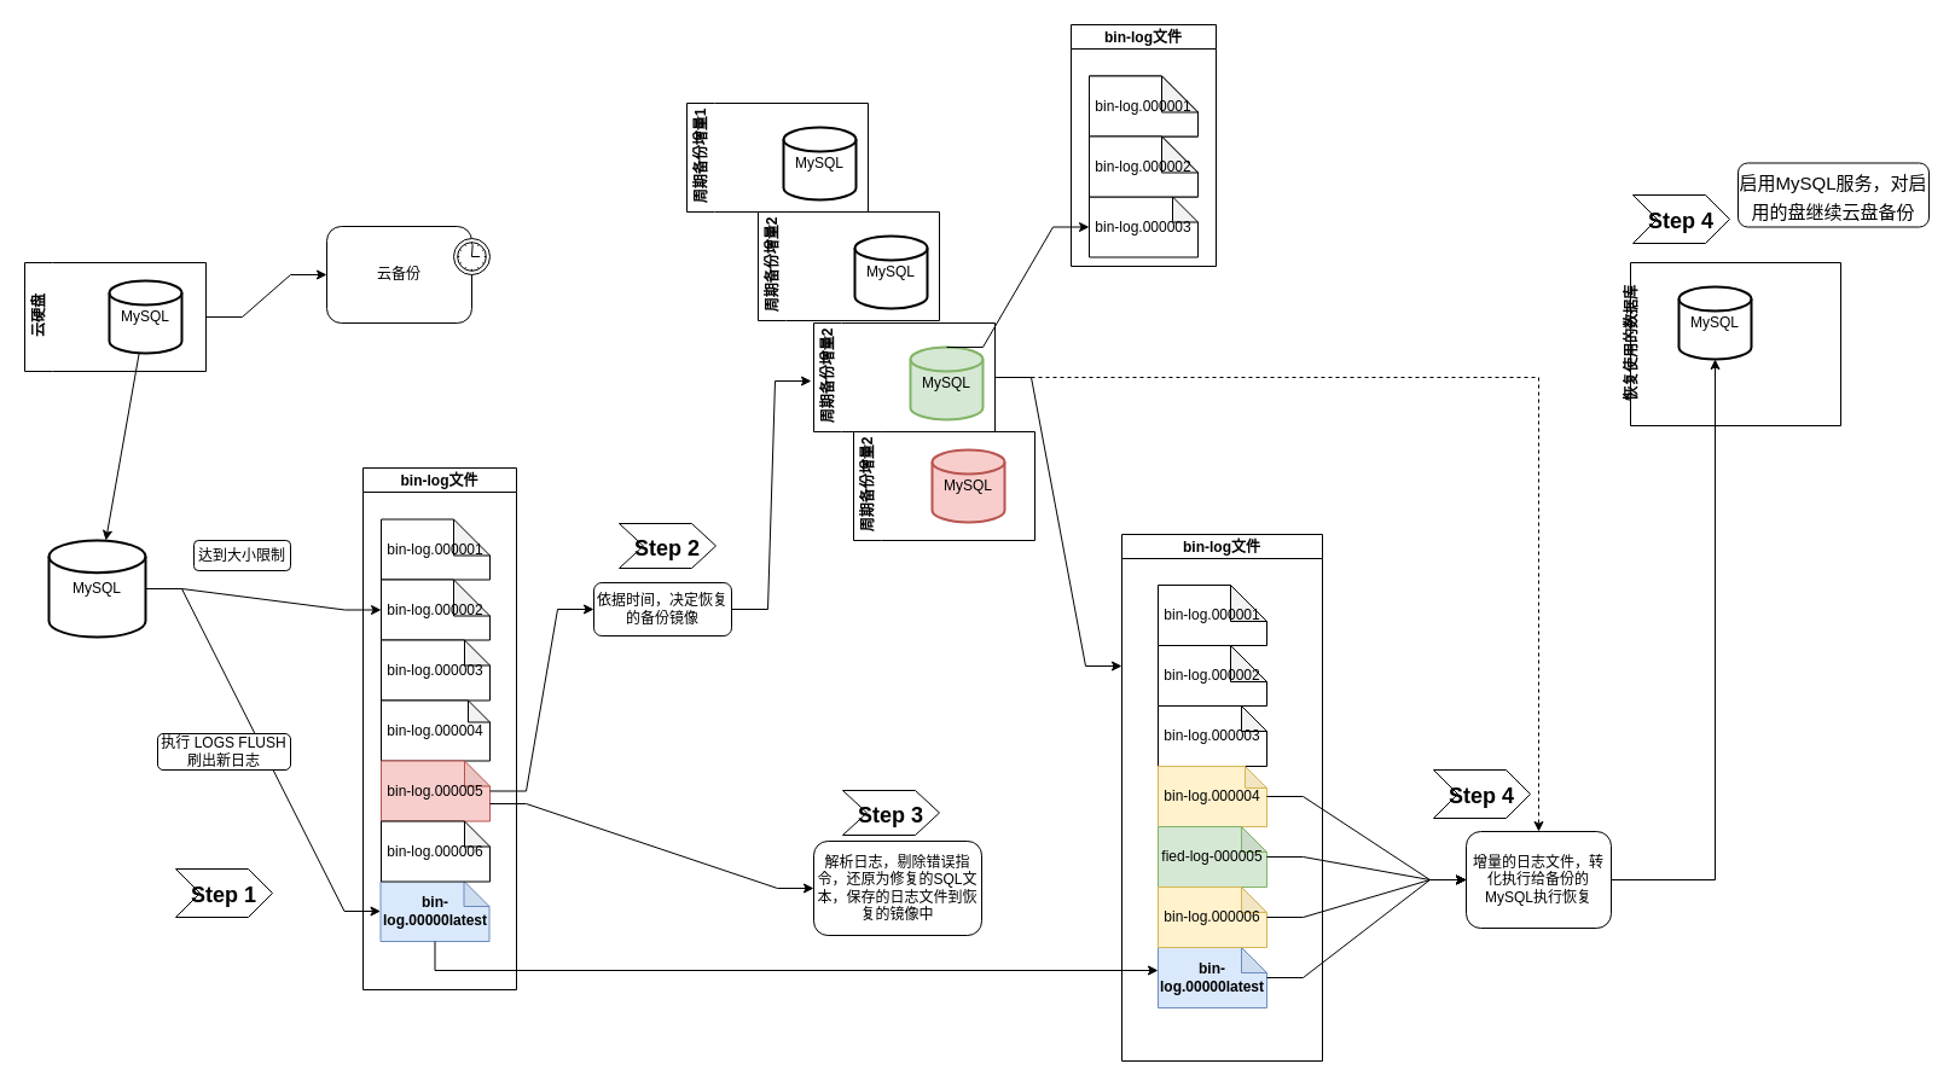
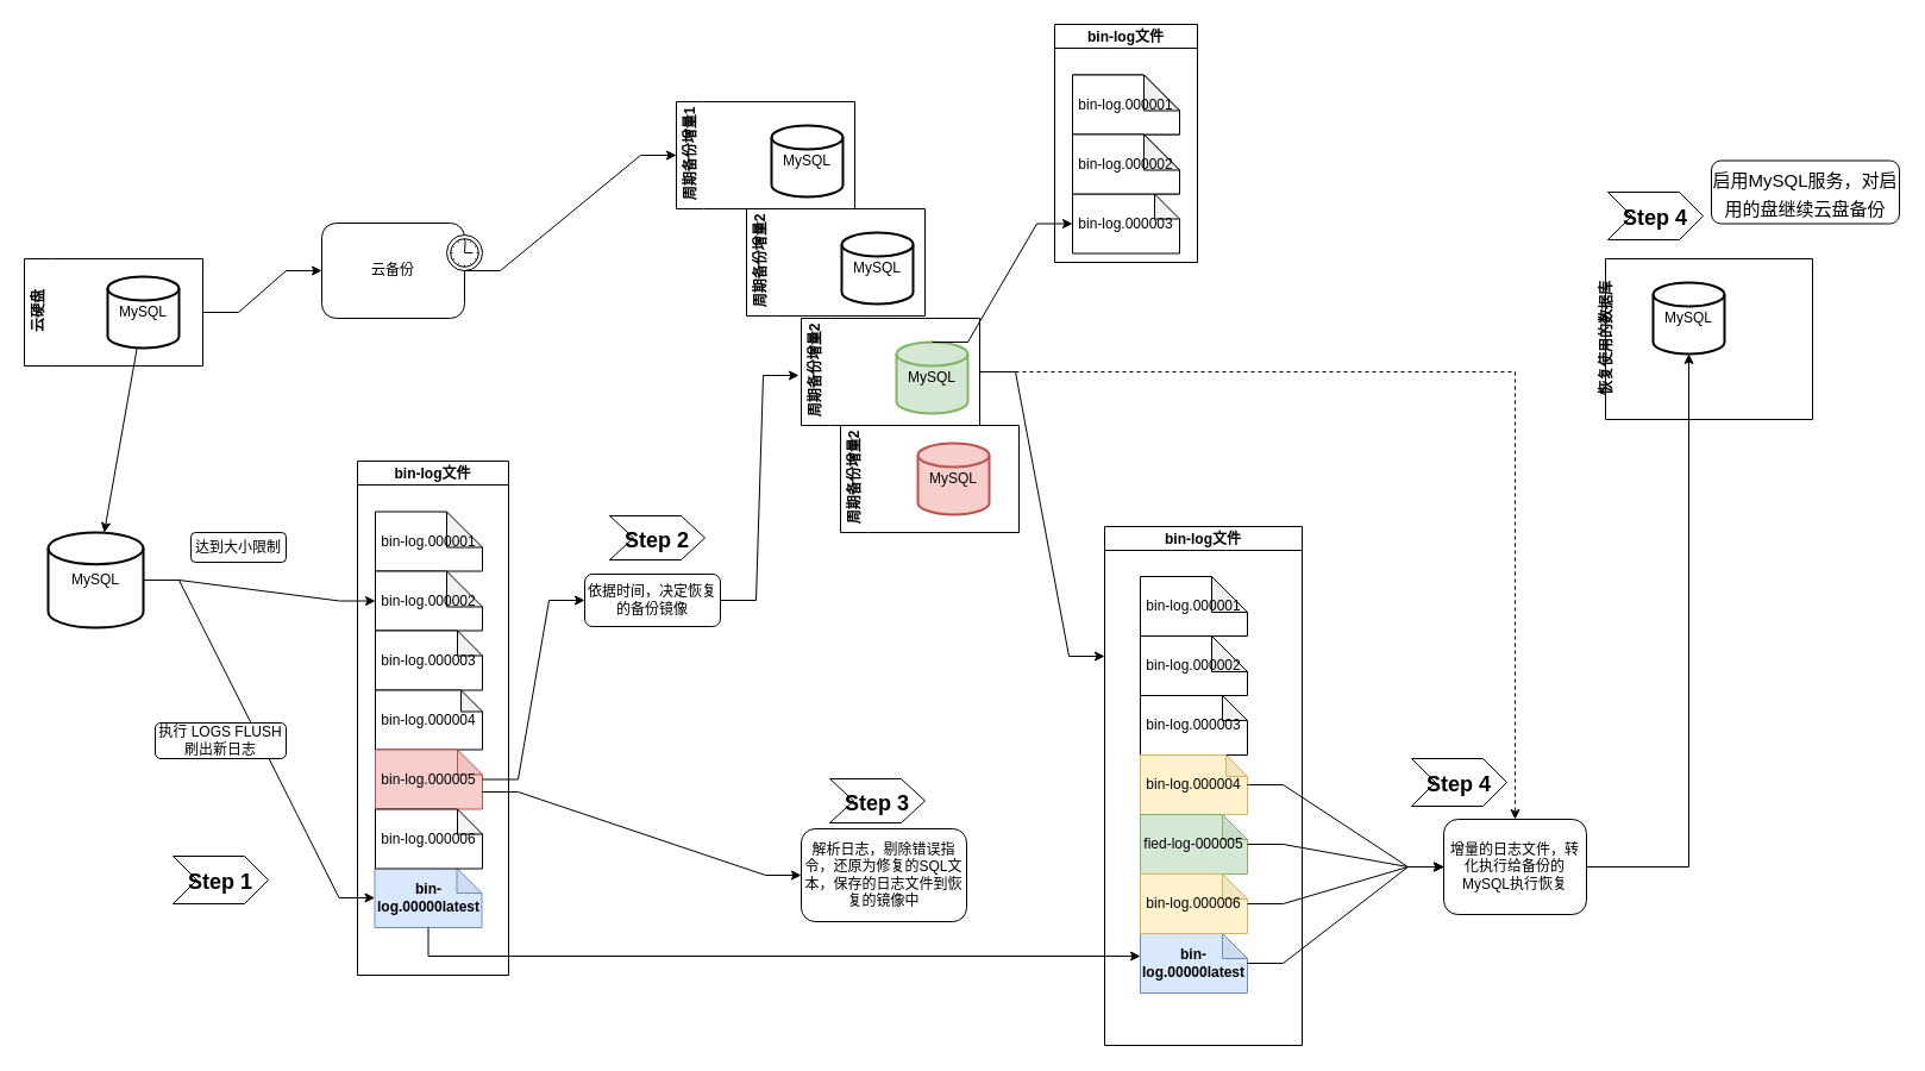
  <mxCell id="0" />
  <mxCell id="1" parent="0" />
  <mxCell id="2" style="edgeStyle=entityRelationEdgeStyle;rounded=0;orthogonalLoop=1;jettySize=auto;html=1;" parent="1" source="3" target="6" edge="1"><mxGeometry relative="1" as="geometry" /></mxCell>
  <mxCell id="3" value="云硬盘" style="swimlane;html=1;horizontal=0;swimlaneLine=0;" parent="1" vertex="1"><mxGeometry x="20" y="217" width="150" height="90" as="geometry" /></mxCell>
  <mxCell id="4" value="MySQL" style="strokeWidth=2;html=1;shape=mxgraph.flowchart.database;whiteSpace=wrap;" parent="3" vertex="1"><mxGeometry x="70" y="15" width="60" height="60" as="geometry" /></mxCell>
+ <mxCell id="5" style="edgeStyle=entityRelationEdgeStyle;rounded=0;orthogonalLoop=1;jettySize=auto;html=1;entryX=0;entryY=0.5;entryDx=0;entryDy=0;" parent="1" source="6" target="8" edge="1"><mxGeometry relative="1" as="geometry" /></mxCell>
  <mxCell id="6" value="云备份" style="html=1;whiteSpace=wrap;rounded=1;dropTarget=0;" parent="1" vertex="1"><mxGeometry x="270" y="187" width="120" height="80" as="geometry" /></mxCell>
  <mxCell id="7" value="" style="shape=mxgraph.bpmn.timer_start;perimeter=ellipsePerimeter;html=1;labelPosition=right;align=left;outlineConnect=0;" parent="6" vertex="1"><mxGeometry x="1" width="30" height="30" relative="1" as="geometry"><mxPoint x="-15" y="10" as="offset" /></mxGeometry></mxCell>
  <mxCell id="8" value="周期备份增量1" style="swimlane;html=1;horizontal=0;swimlaneLine=0;" parent="1" vertex="1"><mxGeometry x="568" y="85" width="150" height="90" as="geometry" /></mxCell>
  <mxCell id="9" value="MySQL" style="strokeWidth=2;html=1;shape=mxgraph.flowchart.database;whiteSpace=wrap;" parent="8" vertex="1"><mxGeometry x="80" y="20" width="60" height="60" as="geometry" /></mxCell>
  <mxCell id="10" value="周期备份增量2" style="swimlane;html=1;horizontal=0;swimlaneLine=0;" parent="1" vertex="1"><mxGeometry x="627" y="175" width="150" height="90" as="geometry" /></mxCell>
  <mxCell id="11" value="MySQL" style="strokeWidth=2;html=1;shape=mxgraph.flowchart.database;whiteSpace=wrap;" parent="10" vertex="1"><mxGeometry x="80" y="20" width="60" height="60" as="geometry" /></mxCell>
  <mxCell id="12" style="edgeStyle=orthogonalEdgeStyle;rounded=0;orthogonalLoop=1;jettySize=auto;html=1;entryX=0.5;entryY=0;entryDx=0;entryDy=0;dashed=1;exitX=1;exitY=0.5;exitDx=0;exitDy=0;" parent="1" source="14" target="51" edge="1"><mxGeometry relative="1" as="geometry"><Array as="points"><mxPoint x="1273" y="312" /></Array></mxGeometry></mxCell>
  <mxCell id="13" style="edgeStyle=entityRelationEdgeStyle;rounded=0;orthogonalLoop=1;jettySize=auto;html=1;entryX=0;entryY=0.25;entryDx=0;entryDy=0;fontSize=20;" edge="1" parent="1" source="14" target="41"><mxGeometry relative="1" as="geometry" /></mxCell>
  <mxCell id="14" value="周期备份增量2" style="swimlane;html=1;horizontal=0;swimlaneLine=0;" parent="1" vertex="1"><mxGeometry x="673" y="267" width="150" height="90" as="geometry" /></mxCell>
  <mxCell id="15" value="MySQL" style="strokeWidth=2;html=1;shape=mxgraph.flowchart.database;whiteSpace=wrap;fillColor=#d5e8d4;strokeColor=#82b366;" parent="14" vertex="1"><mxGeometry x="80" y="20" width="60" height="60" as="geometry" /></mxCell>
  <mxCell id="16" value="周期备份增量2" style="swimlane;html=1;horizontal=0;swimlaneLine=0;" parent="1" vertex="1"><mxGeometry x="706" y="357" width="150" height="90" as="geometry" /></mxCell>
  <mxCell id="17" value="MySQL" style="strokeWidth=2;html=1;shape=mxgraph.flowchart.database;whiteSpace=wrap;fillColor=#f8cecc;strokeColor=#b85450;" parent="16" vertex="1"><mxGeometry x="65" y="15" width="60" height="60" as="geometry" /></mxCell>
  <mxCell id="18" style="edgeStyle=entityRelationEdgeStyle;rounded=0;orthogonalLoop=1;jettySize=auto;html=1;entryX=0;entryY=0.5;entryDx=0;entryDy=0;entryPerimeter=0;" parent="1" source="20" target="32" edge="1"><mxGeometry relative="1" as="geometry"><mxPoint x="280" y="505" as="targetPoint" /></mxGeometry></mxCell>
  <mxCell id="19" style="edgeStyle=entityRelationEdgeStyle;rounded=0;orthogonalLoop=1;jettySize=auto;html=1;entryX=0;entryY=0.5;entryDx=0;entryDy=0;entryPerimeter=0;" parent="1" source="20" target="36" edge="1"><mxGeometry relative="1" as="geometry" /></mxCell>
  <mxCell id="20" value="MySQL" style="strokeWidth=2;html=1;shape=mxgraph.flowchart.database;whiteSpace=wrap;" parent="1" vertex="1"><mxGeometry x="40" y="447" width="80" height="80" as="geometry" /></mxCell>
  <mxCell id="21" value="达到大小限制" style="shape=ext;rounded=1;html=1;whiteSpace=wrap;" parent="1" vertex="1"><mxGeometry x="160" y="447" width="80" height="25" as="geometry" /></mxCell>
  <mxCell id="22" style="rounded=0;orthogonalLoop=1;jettySize=auto;html=1;" parent="1" source="4" target="20" edge="1"><mxGeometry relative="1" as="geometry" /></mxCell>
  <mxCell id="23" value="bin-log文件" style="swimlane;startSize=20;" parent="1" vertex="1"><mxGeometry x="886" y="20" width="120" height="200" as="geometry" /></mxCell>
  <mxCell id="24" value="bin-log.000001" style="shape=note;whiteSpace=wrap;html=1;backgroundOutline=1;darkOpacity=0.05;" parent="23" vertex="1"><mxGeometry x="15" y="42.5" width="90" height="50" as="geometry" /></mxCell>
  <mxCell id="25" value="bin-log.000002" style="shape=note;whiteSpace=wrap;html=1;backgroundOutline=1;darkOpacity=0.05;" parent="23" vertex="1"><mxGeometry x="15" y="92.5" width="90" height="50" as="geometry" /></mxCell>
  <mxCell id="26" value="bin-log.000003" style="shape=note;whiteSpace=wrap;html=1;backgroundOutline=1;darkOpacity=0.05;size=21;" parent="23" vertex="1"><mxGeometry x="15" y="142.5" width="90" height="50" as="geometry" /></mxCell>
  <mxCell id="27" value="bin-log.000001" style="shape=note;whiteSpace=wrap;html=1;backgroundOutline=1;darkOpacity=0.05;" parent="23" vertex="1"><mxGeometry x="15" y="42.5" width="90" height="50" as="geometry" /></mxCell>
  <mxCell id="28" value="bin-log.000002" style="shape=note;whiteSpace=wrap;html=1;backgroundOutline=1;darkOpacity=0.05;" parent="23" vertex="1"><mxGeometry x="15" y="92.5" width="90" height="50" as="geometry" /></mxCell>
  <mxCell id="29" style="edgeStyle=entityRelationEdgeStyle;rounded=0;orthogonalLoop=1;jettySize=auto;html=1;entryX=0;entryY=0.5;entryDx=0;entryDy=0;entryPerimeter=0;exitX=0.5;exitY=0;exitDx=0;exitDy=0;exitPerimeter=0;" parent="1" source="15" target="26" edge="1"><mxGeometry relative="1" as="geometry" /></mxCell>
  <mxCell id="30" value="bin-log文件" style="swimlane;startSize=20;" parent="1" vertex="1"><mxGeometry x="300" y="387" width="127" height="432" as="geometry" /></mxCell>
  <mxCell id="31" value="bin-log.000001" style="shape=note;whiteSpace=wrap;html=1;backgroundOutline=1;darkOpacity=0.05;" parent="30" vertex="1"><mxGeometry x="15" y="42.5" width="90" height="50" as="geometry" /></mxCell>
  <mxCell id="32" value="bin-log.000002" style="shape=note;whiteSpace=wrap;html=1;backgroundOutline=1;darkOpacity=0.05;" parent="30" vertex="1"><mxGeometry x="15" y="92.5" width="90" height="50" as="geometry" /></mxCell>
  <mxCell id="33" value="bin-log.000003" style="shape=note;whiteSpace=wrap;html=1;backgroundOutline=1;darkOpacity=0.05;size=21;" parent="30" vertex="1"><mxGeometry x="15" y="142.5" width="90" height="50" as="geometry" /></mxCell>
  <mxCell id="34" value="bin-log.000004" style="shape=note;whiteSpace=wrap;html=1;backgroundOutline=1;darkOpacity=0.05;size=18;" parent="30" vertex="1"><mxGeometry x="15" y="192.5" width="90" height="50" as="geometry" /></mxCell>
  <mxCell id="35" value="bin-log.000005" style="shape=note;whiteSpace=wrap;html=1;backgroundOutline=1;darkOpacity=0.05;size=21;fillColor=#f8cecc;strokeColor=#b85450;" parent="30" vertex="1"><mxGeometry x="15" y="242.5" width="90" height="50" as="geometry" /></mxCell>
  <mxCell id="36" value="&lt;b&gt;bin-log.00000latest&lt;/b&gt;" style="shape=note;whiteSpace=wrap;html=1;backgroundOutline=1;darkOpacity=0.05;size=21;fillColor=#dae8fc;strokeColor=#6c8ebf;" parent="30" vertex="1"><mxGeometry x="14.5" y="342" width="90" height="50" as="geometry" /></mxCell>
  <mxCell id="37" value="bin-log.000006" style="shape=note;whiteSpace=wrap;html=1;backgroundOutline=1;darkOpacity=0.05;size=21;" vertex="1" parent="30"><mxGeometry x="15" y="292.5" width="90" height="50" as="geometry" /></mxCell>
  <mxCell id="38" value="执行 LOGS FLUSH 刷出新日志" style="shape=ext;rounded=1;html=1;whiteSpace=wrap;" parent="1" vertex="1"><mxGeometry x="130" y="607" width="110" height="30" as="geometry" /></mxCell>
  <mxCell id="39" style="edgeStyle=entityRelationEdgeStyle;rounded=0;orthogonalLoop=1;jettySize=auto;html=1;entryX=0;entryY=0.5;entryDx=0;entryDy=0;exitX=0;exitY=0;exitDx=90;exitDy=35.5;exitPerimeter=0;" parent="1" source="35" target="40" edge="1"><mxGeometry relative="1" as="geometry"><mxPoint x="940" y="772" as="targetPoint" /><mxPoint x="815" y="767" as="sourcePoint" /></mxGeometry></mxCell>
  <mxCell id="40" value="解析日志，剔除错误指令，还原为修复的SQL文本，保存的日志文件到恢复的镜像中" style="shape=ext;rounded=1;html=1;whiteSpace=wrap;" parent="1" vertex="1"><mxGeometry x="673" y="696" width="139" height="78" as="geometry" /></mxCell>
  <mxCell id="41" value="bin-log文件" style="swimlane;startSize=20;" parent="1" vertex="1"><mxGeometry x="928" y="442" width="166" height="436" as="geometry" /></mxCell>
  <mxCell id="42" value="bin-log.000003" style="shape=note;whiteSpace=wrap;html=1;backgroundOutline=1;darkOpacity=0.05;size=21;" parent="41" vertex="1"><mxGeometry x="30" y="142" width="90" height="50" as="geometry" /></mxCell>
  <mxCell id="43" value="bin-log.000001" style="shape=note;whiteSpace=wrap;html=1;backgroundOutline=1;darkOpacity=0.05;" parent="41" vertex="1"><mxGeometry x="30" y="42" width="90" height="50" as="geometry" /></mxCell>
  <mxCell id="44" value="bin-log.000002" style="shape=note;whiteSpace=wrap;html=1;backgroundOutline=1;darkOpacity=0.05;" parent="41" vertex="1"><mxGeometry x="30" y="92" width="90" height="50" as="geometry" /></mxCell>
  <mxCell id="45" value="bin-log.000004" style="shape=note;whiteSpace=wrap;html=1;backgroundOutline=1;darkOpacity=0.05;size=18;fillColor=#fff2cc;strokeColor=#d6b656;" parent="41" vertex="1"><mxGeometry x="30" y="192" width="90" height="50" as="geometry" /></mxCell>
  <mxCell id="46" value="fied-log-000005" style="shape=note;whiteSpace=wrap;html=1;backgroundOutline=1;darkOpacity=0.05;size=21;fillColor=#d5e8d4;strokeColor=#82b366;" parent="41" vertex="1"><mxGeometry x="30" y="242" width="90" height="50" as="geometry" /></mxCell>
  <mxCell id="47" value="&lt;b&gt;bin-log.00000latest&lt;/b&gt;" style="shape=note;whiteSpace=wrap;html=1;backgroundOutline=1;darkOpacity=0.05;size=21;fillColor=#dae8fc;strokeColor=#6c8ebf;" parent="41" vertex="1"><mxGeometry x="30" y="342" width="90" height="50" as="geometry" /></mxCell>
  <mxCell id="48" value="bin-log.000006" style="shape=note;whiteSpace=wrap;html=1;backgroundOutline=1;darkOpacity=0.05;size=21;fillColor=#fff2cc;strokeColor=#d6b656;" vertex="1" parent="41"><mxGeometry x="30" y="292" width="90" height="50" as="geometry" /></mxCell>
  <mxCell id="49" style="edgeStyle=orthogonalEdgeStyle;rounded=0;orthogonalLoop=1;jettySize=auto;html=1;" parent="1" source="36" target="47" edge="1"><mxGeometry relative="1" as="geometry"><Array as="points"><mxPoint x="360" y="803" /></Array></mxGeometry></mxCell>
  <mxCell id="50" style="edgeStyle=orthogonalEdgeStyle;rounded=0;orthogonalLoop=1;jettySize=auto;html=1;" parent="1" source="51" target="56" edge="1"><mxGeometry relative="1" as="geometry"><mxPoint x="1440" y="487" as="targetPoint" /></mxGeometry></mxCell>
  <mxCell id="51" value="增量的日志文件，转化执行给备份的MySQL执行恢复" style="shape=ext;rounded=1;html=1;whiteSpace=wrap;" parent="1" vertex="1"><mxGeometry x="1213" y="688" width="120" height="80" as="geometry" /></mxCell>
  <mxCell id="52" style="edgeStyle=entityRelationEdgeStyle;rounded=0;orthogonalLoop=1;jettySize=auto;html=1;entryX=0;entryY=0.5;entryDx=0;entryDy=0;" parent="1" source="45" target="51" edge="1"><mxGeometry relative="1" as="geometry"><mxPoint x="1137" y="720" as="targetPoint" /></mxGeometry></mxCell>
  <mxCell id="53" style="edgeStyle=entityRelationEdgeStyle;rounded=0;orthogonalLoop=1;jettySize=auto;html=1;entryX=0;entryY=0.5;entryDx=0;entryDy=0;" parent="1" source="46" target="51" edge="1"><mxGeometry relative="1" as="geometry"><mxPoint x="1137" y="720" as="targetPoint" /></mxGeometry></mxCell>
  <mxCell id="54" style="edgeStyle=entityRelationEdgeStyle;rounded=0;orthogonalLoop=1;jettySize=auto;html=1;entryX=0;entryY=0.5;entryDx=0;entryDy=0;" parent="1" source="47" target="51" edge="1"><mxGeometry relative="1" as="geometry"><mxPoint x="1137" y="720" as="targetPoint" /></mxGeometry></mxCell>
  <mxCell id="55" value="恢复使用的数据库" style="swimlane;html=1;horizontal=0;swimlaneLine=0;startSize=0;" parent="1" vertex="1"><mxGeometry x="1349" y="217" width="174" height="135" as="geometry" /></mxCell>
  <mxCell id="56" value="MySQL" style="strokeWidth=2;html=1;shape=mxgraph.flowchart.database;whiteSpace=wrap;" parent="55" vertex="1"><mxGeometry x="40" y="20" width="60" height="60" as="geometry" /></mxCell>
  <mxCell id="57" value="Step 1" style="shape=step;perimeter=stepPerimeter;fixedSize=1;points=[];fontSize=18;size=20;fontStyle=1" parent="1" vertex="1"><mxGeometry x="145" y="719" width="80" height="40" as="geometry" /></mxCell>
  <mxCell id="58" value="Step 2" style="shape=step;perimeter=stepPerimeter;fixedSize=1;points=[];fontSize=18;fontStyle=1" parent="1" vertex="1"><mxGeometry x="512" y="433" width="80" height="37" as="geometry" /></mxCell>
  <mxCell id="59" value="Step 4" style="shape=step;perimeter=stepPerimeter;fixedSize=1;points=[];fontSize=18;size=20.0;fontStyle=1" parent="1" vertex="1"><mxGeometry x="1186" y="637" width="80" height="40" as="geometry" /></mxCell>
  <mxCell id="60" style="edgeStyle=entityRelationEdgeStyle;rounded=0;orthogonalLoop=1;jettySize=auto;html=1;fontSize=20;" edge="1" parent="1" source="61"><mxGeometry relative="1" as="geometry"><mxPoint x="671" y="315" as="targetPoint" /></mxGeometry></mxCell>
  <mxCell id="61" value="依据时间，决定恢复的备份镜像" style="shape=ext;rounded=1;html=1;whiteSpace=wrap;" vertex="1" parent="1"><mxGeometry x="491" y="482" width="114" height="44" as="geometry" /></mxCell>
  <mxCell id="62" style="edgeStyle=entityRelationEdgeStyle;rounded=0;orthogonalLoop=1;jettySize=auto;html=1;entryX=0;entryY=0.5;entryDx=0;entryDy=0;fontSize=20;" edge="1" parent="1" source="35" target="61"><mxGeometry relative="1" as="geometry" /></mxCell>
  <mxCell id="63" value="Step 3" style="shape=step;perimeter=stepPerimeter;fixedSize=1;points=[];fontSize=18;fontStyle=1" vertex="1" parent="1"><mxGeometry x="697" y="654" width="80" height="37" as="geometry" /></mxCell>
  <mxCell id="64" style="edgeStyle=entityRelationEdgeStyle;rounded=0;orthogonalLoop=1;jettySize=auto;html=1;fontSize=20;" edge="1" parent="1" source="48" target="51"><mxGeometry relative="1" as="geometry" /></mxCell>
  <mxCell id="65" value="Step 4" style="shape=step;perimeter=stepPerimeter;fixedSize=1;points=[];fontSize=18;size=20.0;fontStyle=1" vertex="1" parent="1"><mxGeometry x="1351" y="161" width="80" height="40" as="geometry" /></mxCell>
  <mxCell id="66" value="&lt;font style=&quot;font-size: 15px&quot;&gt;启用MySQL服务，对启用的盘继续云盘备份&lt;/font&gt;" style="shape=ext;rounded=1;html=1;whiteSpace=wrap;fontSize=20;" vertex="1" parent="1"><mxGeometry x="1438" y="134.5" width="158" height="53" as="geometry" /></mxCell>
